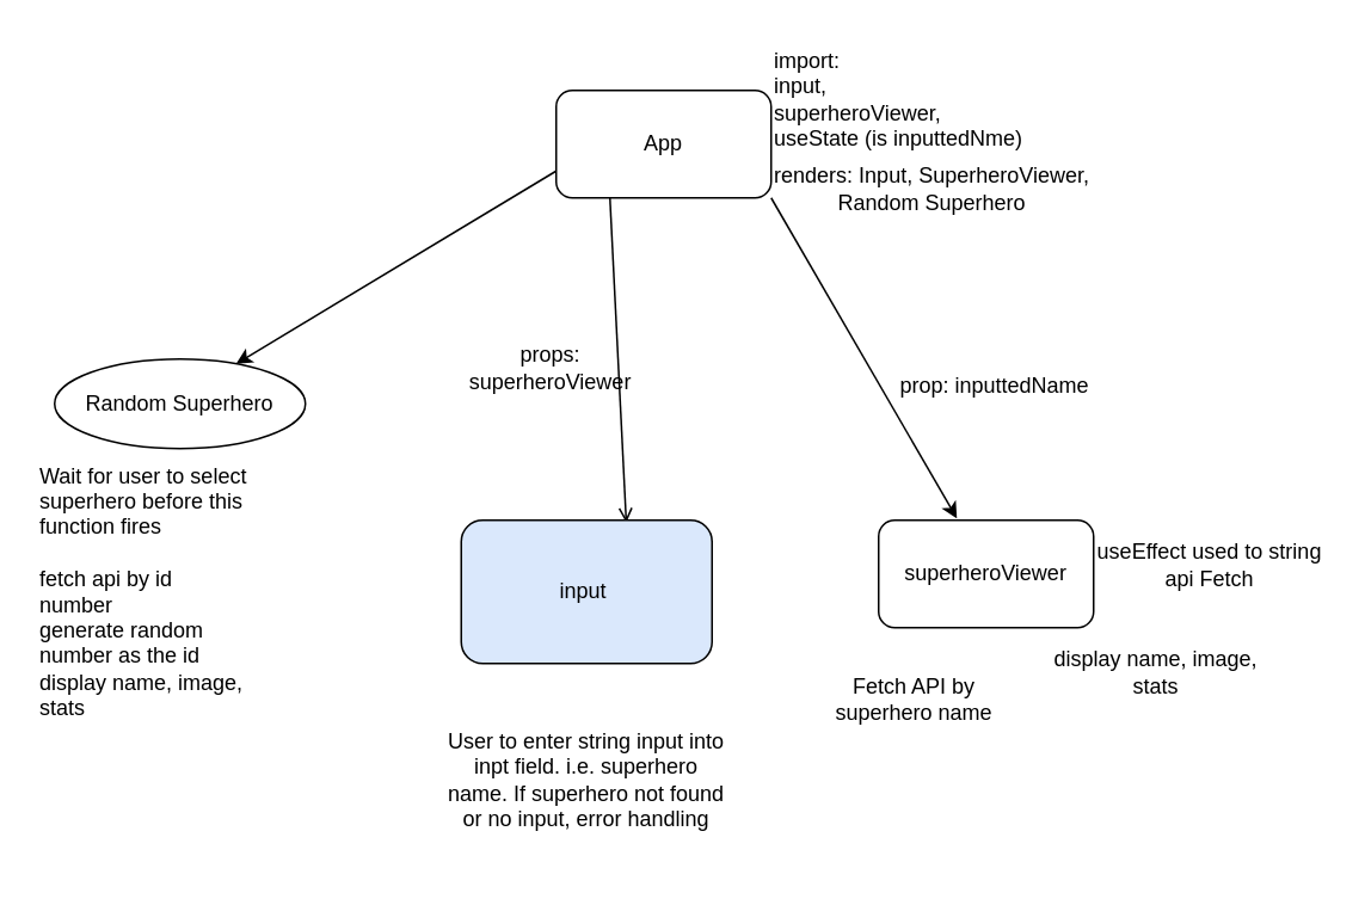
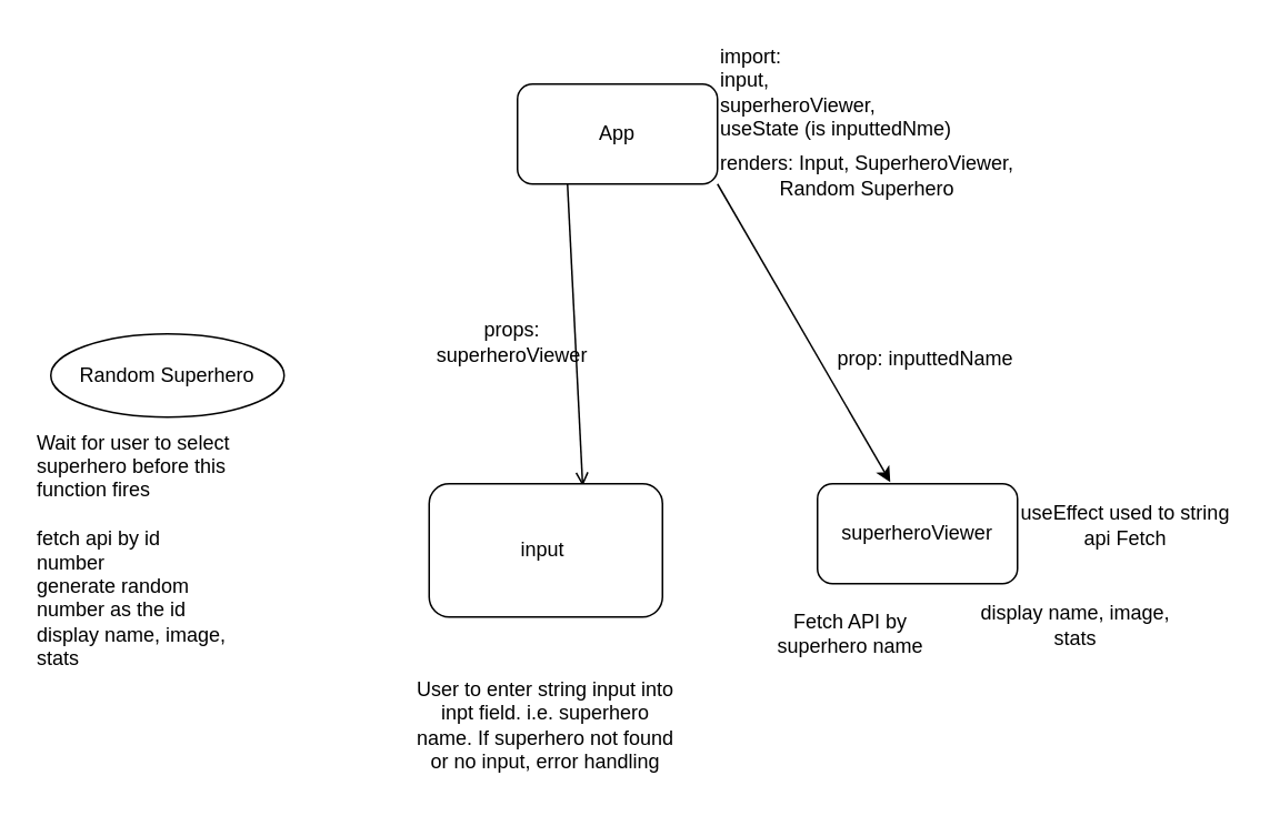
  <mxCell id="0" />
  <mxCell id="1" parent="0" />
  <mxCell id="2" style="edgeStyle=none;html=1;exitX=0.25;exitY=1;exitDx=0;exitDy=0;entryX=0.658;entryY=0.017;entryDx=0;entryDy=0;entryPerimeter=0;endArrow=open;" parent="1" source="5" target="6" edge="1"><mxGeometry relative="1" as="geometry"><mxPoint x="290" y="270" as="targetPoint" /></mxGeometry></mxCell>
  <mxCell id="3" style="edgeStyle=none;html=1;exitX=1;exitY=1;exitDx=0;exitDy=0;entryX=0.364;entryY=-0.017;entryDx=0;entryDy=0;entryPerimeter=0;" parent="1" source="5" target="7" edge="1"><mxGeometry relative="1" as="geometry" /></mxCell>
- <mxCell id="4" style="edgeStyle=none;html=1;exitX=0;exitY=0.75;exitDx=0;exitDy=0;entryX=0.75;entryY=0;entryDx=0;entryDy=0;" edge="1" parent="1" source="5" target="15"><mxGeometry relative="1" as="geometry" /></mxCell>
  <mxCell id="5" value="App" style="rounded=1;whiteSpace=wrap;html=1;" parent="1" vertex="1"><mxGeometry x="310" y="50" width="120" height="60" as="geometry" /></mxCell>
- <mxCell id="6" value="input&amp;nbsp;" style="rounded=1;whiteSpace=wrap;html=1;fillColor=#dae8fc;" parent="1" vertex="1"><mxGeometry x="257" y="290" width="140" height="80" as="geometry" /></mxCell>
+ <mxCell id="6" value="input&amp;nbsp;" style="rounded=1;whiteSpace=wrap;html=1;" parent="1" vertex="1"><mxGeometry x="257" y="290" width="140" height="80" as="geometry" /></mxCell>
  <mxCell id="7" value="superheroViewer" style="rounded=1;whiteSpace=wrap;html=1;" parent="1" vertex="1"><mxGeometry x="490" y="290" width="120" height="60" as="geometry" /></mxCell>
  <mxCell id="8" value="props:&lt;br&gt;superheroViewer" style="text;html=1;strokeColor=none;fillColor=none;align=center;verticalAlign=middle;whiteSpace=wrap;rounded=0;" parent="1" vertex="1"><mxGeometry x="247" y="170" width="120" height="70" as="geometry" /></mxCell>
  <mxCell id="9" value="User to enter string input into inpt field. i.e. superhero name. If superhero not found or no input, error handling" style="text;html=1;strokeColor=none;fillColor=none;align=center;verticalAlign=middle;whiteSpace=wrap;rounded=0;" parent="1" vertex="1"><mxGeometry x="247" y="390" width="160" height="90" as="geometry" /></mxCell>
- <mxCell id="10" value="Fetch API by superhero name" style="text;html=1;strokeColor=none;fillColor=none;align=center;verticalAlign=middle;whiteSpace=wrap;rounded=0;" parent="1" vertex="1"><mxGeometry x="460" y="360" width="100" height="60" as="geometry" /></mxCell>
+ <mxCell id="10" value="Fetch API by superhero name" style="text;html=1;strokeColor=none;fillColor=none;align=center;verticalAlign=middle;whiteSpace=wrap;rounded=0;" parent="1" vertex="1"><mxGeometry x="460" y="350" width="100" height="60" as="geometry" /></mxCell>
  <mxCell id="11" value="import: &lt;br&gt;input, &lt;br&gt;superheroViewer, &lt;br&gt;useState (is inputtedNme)" style="text;html=1;strokeColor=none;fillColor=none;align=left;verticalAlign=middle;whiteSpace=wrap;rounded=0;" parent="1" vertex="1"><mxGeometry x="430" y="20" width="180" height="70" as="geometry" /></mxCell>
  <mxCell id="12" value="renders: Input, SuperheroViewer, Random Superhero" style="text;html=1;strokeColor=none;fillColor=none;align=center;verticalAlign=middle;whiteSpace=wrap;rounded=0;" parent="1" vertex="1"><mxGeometry x="425" y="90" width="190" height="30" as="geometry" /></mxCell>
  <mxCell id="13" value="display name, image, stats" style="text;html=1;strokeColor=none;fillColor=none;align=center;verticalAlign=middle;whiteSpace=wrap;rounded=0;" parent="1" vertex="1"><mxGeometry x="580" y="350" width="130" height="50" as="geometry" /></mxCell>
  <mxCell id="14" value="prop: inputtedName" style="text;html=1;strokeColor=none;fillColor=none;align=center;verticalAlign=middle;whiteSpace=wrap;rounded=0;" parent="1" vertex="1"><mxGeometry x="490" y="190" width="130" height="50" as="geometry" /></mxCell>
  <mxCell id="15" value="Random Superhero" style="ellipse;whiteSpace=wrap;html=1;" vertex="1" parent="1"><mxGeometry x="30" y="200" width="140" height="50" as="geometry" /></mxCell>
  <mxCell id="16" value="useEffect used to string api Fetch" style="text;html=1;strokeColor=none;fillColor=none;align=center;verticalAlign=middle;whiteSpace=wrap;rounded=0;" vertex="1" parent="1"><mxGeometry x="610" y="290" width="130" height="50" as="geometry" /></mxCell>
  <mxCell id="17" value="Wait for user to select superhero before this function fires&lt;br&gt;&lt;br&gt;fetch api by id number&lt;br&gt;generate random number as the id&lt;br&gt;display name, image, stats" style="text;html=1;strokeColor=none;fillColor=none;align=left;verticalAlign=middle;whiteSpace=wrap;rounded=0;" vertex="1" parent="1"><mxGeometry x="20" y="250" width="120" height="160" as="geometry" /></mxCell>
